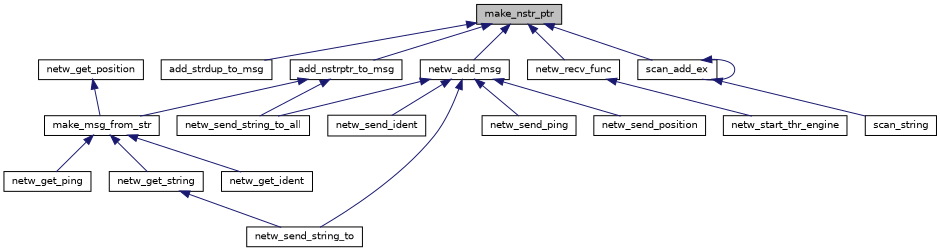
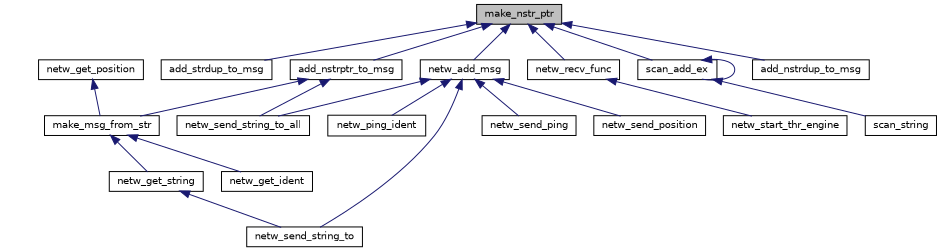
  digraph {
    rankdir=TB
    node [color=black fillcolor=white fontname=Helvetica fontsize=10 shape=record style=filled]
    edge [color=midnightblue dir=back fontname=Helvetica fontsize=10 labelfontname=Helvetica labelfontsize=10 style=solid]
    n1 [fillcolor=grey75 fontcolor=black height=0.2 label=make_nstr_ptr width=0.4]
+   n2 [height=0.2 label=add_nstrdup_to_msg width=0.4]
    n3 [height=0.2 label=add_nstrptr_to_msg width=0.4]
    n4 [height=0.2 label=add_strdup_to_msg width=0.4]
    n5 [height=0.2 label=netw_add_msg width=0.4]
    n6 [height=0.2 label=netw_recv_func width=0.4]
    n7 [height=0.2 label=scan_add_ex width=0.4]
    n8 [height=0.2 label=make_msg_from_str width=0.4]
    n9 [height=0.2 label=netw_send_string_to_all width=0.4]
-   n10 [height=0.2 label=netw_send_ident width=0.4]
+   n10 [height=0.2 label=netw_ping_ident width=0.4]
    n11 [height=0.2 label=netw_send_string_to width=0.4]
    n12 [height=0.2 label=netw_send_ping width=0.4]
    n13 [height=0.2 label=netw_send_position width=0.4]
    n14 [height=0.2 label=netw_start_thr_engine width=0.4]
    n15 [height=0.2 label=scan_string width=0.4]
    n16 [height=0.2 label=netw_get_ident width=0.4]
-   n17 [height=0.2 label=netw_get_ping width=0.4]
    n18 [height=0.2 label=netw_get_string width=0.4]
    n19 [height=0.2 label=netw_get_position width=0.4]
+   n1 -> n2
    n1 -> n3
    n1 -> n4
    n1 -> n5
    n1 -> n6
    n1 -> n7
    n3 -> n8
    n3 -> n9
    n5 -> n9
    n5 -> n10
    n5 -> n11
    n5 -> n12
    n5 -> n13
    n6 -> n14
    n7 -> n7
    n7 -> n15
    n8 -> n16
-   n8 -> n17
    n8 -> n18
    n18 -> n11
    n19 -> n8
  }
